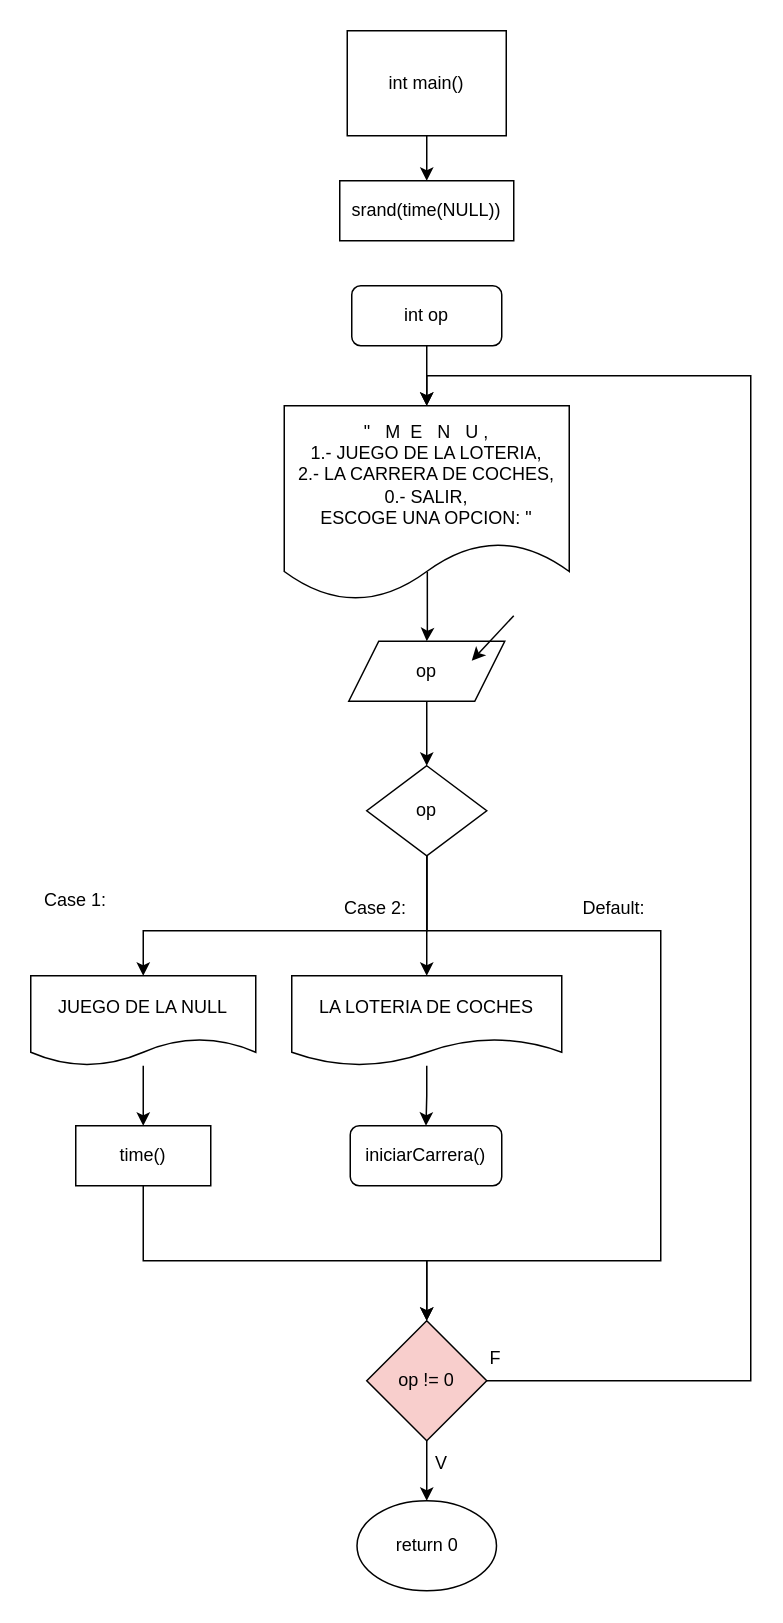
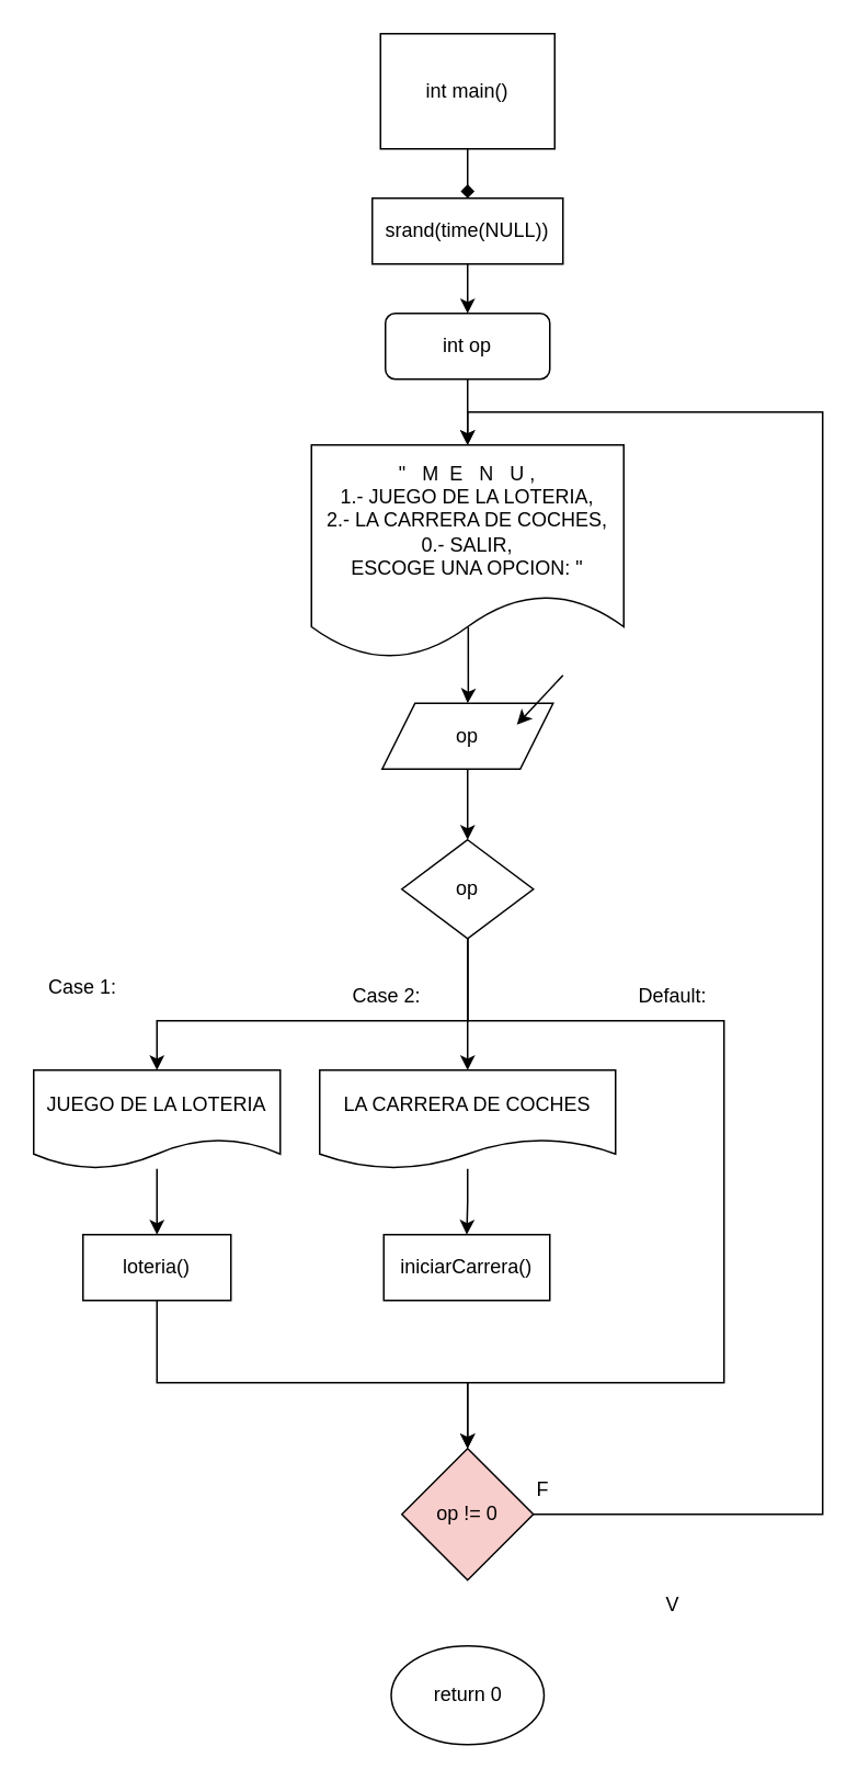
  <mxCell id="0" />
  <mxCell id="1" parent="0" />
- <mxCell id="2" style="edgeStyle=orthogonalEdgeStyle;rounded=0;orthogonalLoop=1;jettySize=auto;html=1;entryX=0.5;entryY=0;entryDx=0;entryDy=0;" edge="1" parent="1" source="3" target="5"><mxGeometry relative="1" as="geometry" /></mxCell>
+ <mxCell id="2" style="edgeStyle=orthogonalEdgeStyle;rounded=0;orthogonalLoop=1;jettySize=auto;html=1;entryX=0.5;entryY=0;entryDx=0;entryDy=0;endArrow=diamond;" edge="1" parent="1" source="3" target="5"><mxGeometry relative="1" as="geometry" /></mxCell>
  <mxCell id="3" value="int main()" style="whiteSpace=wrap;html=1;rounded=0;" vertex="1" parent="1"><mxGeometry x="231" y="20" width="106" height="70" as="geometry" /></mxCell>
+ <mxCell id="4" style="edgeStyle=orthogonalEdgeStyle;rounded=0;orthogonalLoop=1;jettySize=auto;html=1;" edge="1" parent="1" source="5" target="7"><mxGeometry relative="1" as="geometry" /></mxCell>
  <mxCell id="5" value="srand(time(NULL))" style="rounded=0;whiteSpace=wrap;html=1;" vertex="1" parent="1"><mxGeometry x="226" y="120" width="116" height="40" as="geometry" /></mxCell>
  <mxCell id="6" style="edgeStyle=orthogonalEdgeStyle;rounded=0;orthogonalLoop=1;jettySize=auto;html=1;entryX=0.5;entryY=0;entryDx=0;entryDy=0;" edge="1" parent="1" source="7" target="9"><mxGeometry relative="1" as="geometry" /></mxCell>
  <mxCell id="7" value="int op" style="whiteSpace=wrap;html=1;rounded=1;" vertex="1" parent="1"><mxGeometry x="234" y="190" width="100" height="40" as="geometry" /></mxCell>
  <mxCell id="8" style="edgeStyle=orthogonalEdgeStyle;rounded=0;orthogonalLoop=1;jettySize=auto;html=1;entryX=0.5;entryY=0;entryDx=0;entryDy=0;exitX=0.502;exitY=0.851;exitDx=0;exitDy=0;exitPerimeter=0;" edge="1" parent="1" source="9" target="11"><mxGeometry relative="1" as="geometry" /></mxCell>
  <mxCell id="9" value="&quot;&amp;nbsp; &amp;nbsp;M&amp;nbsp; E&amp;nbsp; &amp;nbsp;N&amp;nbsp; &amp;nbsp;U ,&lt;br&gt;1.- JUEGO DE LA LOTERIA,&lt;br&gt;2.- LA CARRERA DE COCHES,&lt;br&gt;0.- SALIR,&lt;br&gt;ESCOGE UNA OPCION: &quot;" style="shape=document;whiteSpace=wrap;html=1;boundedLbl=1;" vertex="1" parent="1"><mxGeometry x="189" y="270" width="190" height="130" as="geometry" /></mxCell>
  <mxCell id="10" value="" style="group" vertex="1" connectable="0" parent="1"><mxGeometry x="232" y="410" width="110" height="57" as="geometry" /></mxCell>
  <mxCell id="11" value="op" style="shape=parallelogram;perimeter=parallelogramPerimeter;whiteSpace=wrap;html=1;fixedSize=1;" vertex="1" parent="10"><mxGeometry y="17" width="104" height="40" as="geometry" /></mxCell>
  <mxCell id="12" value="" style="endArrow=classic;html=1;rounded=0;" edge="1" parent="10"><mxGeometry width="50" height="50" relative="1" as="geometry"><mxPoint x="110" as="sourcePoint" /><mxPoint x="82" y="30" as="targetPoint" /></mxGeometry></mxCell>
  <mxCell id="13" style="edgeStyle=orthogonalEdgeStyle;rounded=0;orthogonalLoop=1;jettySize=auto;html=1;entryX=0.5;entryY=0;entryDx=0;entryDy=0;" edge="1" parent="1" source="16" target="20"><mxGeometry relative="1" as="geometry" /></mxCell>
  <mxCell id="14" style="edgeStyle=orthogonalEdgeStyle;rounded=0;orthogonalLoop=1;jettySize=auto;html=1;entryX=0.5;entryY=0;entryDx=0;entryDy=0;" edge="1" parent="1" source="16" target="18"><mxGeometry relative="1" as="geometry"><Array as="points"><mxPoint x="284" y="620" /><mxPoint x="95" y="620" /></Array></mxGeometry></mxCell>
  <mxCell id="15" style="edgeStyle=orthogonalEdgeStyle;rounded=0;orthogonalLoop=1;jettySize=auto;html=1;entryX=0.5;entryY=0;entryDx=0;entryDy=0;" edge="1" parent="1" source="16" target="26"><mxGeometry relative="1" as="geometry"><Array as="points"><mxPoint x="284" y="620" /><mxPoint x="440" y="620" /><mxPoint x="440" y="840" /><mxPoint x="284" y="840" /></Array></mxGeometry></mxCell>
  <mxCell id="16" value="op" style="rhombus;whiteSpace=wrap;html=1;" vertex="1" parent="1"><mxGeometry x="244" y="510" width="80" height="60" as="geometry" /></mxCell>
  <mxCell id="17" style="edgeStyle=orthogonalEdgeStyle;rounded=0;orthogonalLoop=1;jettySize=auto;html=1;entryX=0.5;entryY=0;entryDx=0;entryDy=0;" edge="1" parent="1" source="18" target="30"><mxGeometry relative="1" as="geometry" /></mxCell>
- <mxCell id="18" value="JUEGO DE LA NULL" style="shape=document;whiteSpace=wrap;html=1;boundedLbl=1;" vertex="1" parent="1"><mxGeometry x="20" y="650" width="150" height="60" as="geometry" /></mxCell>
+ <mxCell id="18" value="JUEGO DE LA LOTERIA" style="shape=document;whiteSpace=wrap;html=1;boundedLbl=1;" vertex="1" parent="1"><mxGeometry x="20" y="650" width="150" height="60" as="geometry" /></mxCell>
  <mxCell id="19" style="edgeStyle=orthogonalEdgeStyle;rounded=0;orthogonalLoop=1;jettySize=auto;html=1;entryX=0.5;entryY=0;entryDx=0;entryDy=0;" edge="1" parent="1" source="20" target="33"><mxGeometry relative="1" as="geometry" /></mxCell>
- <mxCell id="20" value="LA LOTERIA DE COCHES" style="shape=document;whiteSpace=wrap;html=1;boundedLbl=1;" vertex="1" parent="1"><mxGeometry x="194" y="650" width="180" height="60" as="geometry" /></mxCell>
+ <mxCell id="20" value="LA CARRERA DE COCHES" style="shape=document;whiteSpace=wrap;html=1;boundedLbl=1;" vertex="1" parent="1"><mxGeometry x="194" y="650" width="180" height="60" as="geometry" /></mxCell>
  <mxCell id="21" value="Case 1:" style="text;html=1;strokeColor=none;fillColor=none;align=center;verticalAlign=middle;whiteSpace=wrap;rounded=0;" vertex="1" parent="1"><mxGeometry x="20" y="585" width="60" height="30" as="geometry" /></mxCell>
- <mxCell id="22" value="Case 2:" style="text;html=1;strokeColor=none;fillColor=none;align=center;verticalAlign=middle;whiteSpace=wrap;rounded=0;" vertex="1" parent="1"><mxGeometry x="220" y="590" width="60" height="30" as="geometry" /></mxCell>
+ <mxCell id="22" value="Case 2:" style="text;html=1;strokeColor=none;fillColor=none;align=center;verticalAlign=middle;whiteSpace=wrap;rounded=0;" vertex="1" parent="1"><mxGeometry x="205" y="590" width="60" height="30" as="geometry" /></mxCell>
  <mxCell id="23" value="" style="edgeStyle=orthogonalEdgeStyle;rounded=0;orthogonalLoop=1;jettySize=auto;html=1;" edge="1" parent="1" source="11" target="16"><mxGeometry relative="1" as="geometry" /></mxCell>
- <mxCell id="24" style="edgeStyle=orthogonalEdgeStyle;rounded=0;orthogonalLoop=1;jettySize=auto;html=1;entryX=0.5;entryY=0;entryDx=0;entryDy=0;" edge="1" parent="1" source="26" target="27"><mxGeometry relative="1" as="geometry" /></mxCell>
  <mxCell id="25" style="edgeStyle=orthogonalEdgeStyle;rounded=0;orthogonalLoop=1;jettySize=auto;html=1;entryX=0.5;entryY=0;entryDx=0;entryDy=0;" edge="1" parent="1" source="26" target="9"><mxGeometry relative="1" as="geometry"><mxPoint x="284" y="250" as="targetPoint" /><Array as="points"><mxPoint x="500" y="920" /><mxPoint x="500" y="250" /><mxPoint x="284" y="250" /></Array></mxGeometry></mxCell>
  <mxCell id="26" value="op != 0" style="rhombus;whiteSpace=wrap;html=1;fillColor=#f8cecc;" vertex="1" parent="1"><mxGeometry x="244" y="880" width="80" height="80" as="geometry" /></mxCell>
  <mxCell id="27" value="return 0" style="ellipse;whiteSpace=wrap;html=1;" vertex="1" parent="1"><mxGeometry x="237.5" y="1000" width="93" height="60" as="geometry" /></mxCell>
  <mxCell id="28" value="Default:" style="text;html=1;strokeColor=none;fillColor=none;align=center;verticalAlign=middle;whiteSpace=wrap;rounded=0;" vertex="1" parent="1"><mxGeometry x="379" y="590" width="60" height="30" as="geometry" /></mxCell>
  <mxCell id="29" style="edgeStyle=orthogonalEdgeStyle;rounded=0;orthogonalLoop=1;jettySize=auto;html=1;entryX=0.5;entryY=0;entryDx=0;entryDy=0;" edge="1" parent="1" source="30" target="26"><mxGeometry relative="1" as="geometry"><Array as="points"><mxPoint x="95" y="840" /><mxPoint x="284" y="840" /></Array></mxGeometry></mxCell>
- <mxCell id="30" value="time()" style="rounded=0;whiteSpace=wrap;html=1;" vertex="1" parent="1"><mxGeometry x="50" y="750" width="90" height="40" as="geometry" /></mxCell>
- <mxCell id="31" value="V" style="text;html=1;strokeColor=none;fillColor=none;align=center;verticalAlign=middle;whiteSpace=wrap;rounded=0;" vertex="1" parent="1"><mxGeometry x="264" y="960" width="60" height="30" as="geometry" /></mxCell>
+ <mxCell id="30" value="loteria()" style="rounded=0;whiteSpace=wrap;html=1;" vertex="1" parent="1"><mxGeometry x="50" y="750" width="90" height="40" as="geometry" /></mxCell>
+ <mxCell id="31" value="V" style="text;html=1;strokeColor=none;fillColor=none;align=center;verticalAlign=middle;whiteSpace=wrap;rounded=0;" vertex="1" parent="1"><mxGeometry x="379" y="960" width="60" height="30" as="geometry" /></mxCell>
  <mxCell id="32" value="F" style="text;html=1;strokeColor=none;fillColor=none;align=center;verticalAlign=middle;whiteSpace=wrap;rounded=0;" vertex="1" parent="1"><mxGeometry x="300" y="890" width="60" height="30" as="geometry" /></mxCell>
- <mxCell id="33" value="iniciarCarrera()" style="whiteSpace=wrap;html=1;rounded=1;" vertex="1" parent="1"><mxGeometry x="233" y="750" width="101" height="40" as="geometry" /></mxCell>
+ <mxCell id="33" value="iniciarCarrera()" style="rounded=0;whiteSpace=wrap;html=1;" vertex="1" parent="1"><mxGeometry x="233" y="750" width="101" height="40" as="geometry" /></mxCell>
